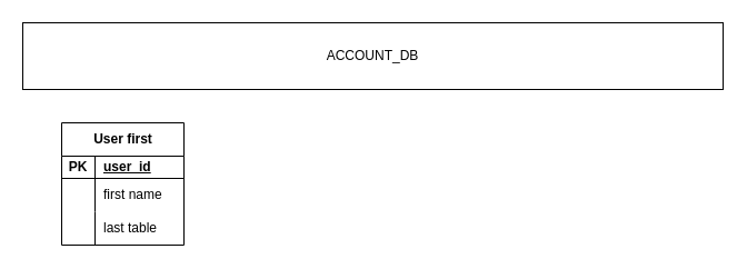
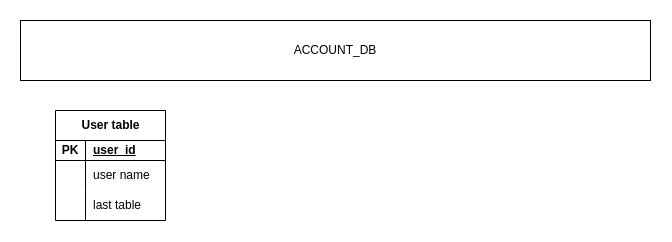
  <mxCell id="0" />
  <mxCell id="1" parent="0" />
- <mxCell id="2" value="User first" style="shape=table;startSize=30;container=1;collapsible=1;childLayout=tableLayout;fixedRows=1;rowLines=0;fontStyle=1;align=center;resizeLast=1;html=1;" parent="1" vertex="1"><mxGeometry x="55" y="110" width="110" height="110" as="geometry" /></mxCell>
+ <mxCell id="2" value="User table" style="shape=table;startSize=30;container=1;collapsible=1;childLayout=tableLayout;fixedRows=1;rowLines=0;fontStyle=1;align=center;resizeLast=1;html=1;" parent="1" vertex="1"><mxGeometry x="55" y="110" width="110" height="110" as="geometry" /></mxCell>
  <mxCell id="3" value="" style="shape=tableRow;horizontal=0;startSize=0;swimlaneHead=0;swimlaneBody=0;fillColor=none;collapsible=0;dropTarget=0;points=[[0,0.5],[1,0.5]];portConstraint=eastwest;top=0;left=0;right=0;bottom=1;" parent="2" vertex="1"><mxGeometry y="30" width="110" height="20" as="geometry" /></mxCell>
  <mxCell id="4" value="PK" style="shape=partialRectangle;connectable=0;fillColor=none;top=0;left=0;bottom=0;right=0;fontStyle=1;overflow=hidden;whiteSpace=wrap;html=1;" parent="3" vertex="1"><mxGeometry width="30" height="20" as="geometry"><mxRectangle width="30" height="20" as="alternateBounds" /></mxGeometry></mxCell>
  <mxCell id="5" value="user_id" style="shape=partialRectangle;connectable=0;fillColor=none;top=0;left=0;bottom=0;right=0;align=left;spacingLeft=6;fontStyle=5;overflow=hidden;whiteSpace=wrap;html=1;" parent="3" vertex="1"><mxGeometry x="30" width="80" height="20" as="geometry"><mxRectangle width="80" height="20" as="alternateBounds" /></mxGeometry></mxCell>
  <mxCell id="6" value="" style="shape=tableRow;horizontal=0;startSize=0;swimlaneHead=0;swimlaneBody=0;fillColor=none;collapsible=0;dropTarget=0;points=[[0,0.5],[1,0.5]];portConstraint=eastwest;top=0;left=0;right=0;bottom=0;" parent="2" vertex="1"><mxGeometry y="50" width="110" height="30" as="geometry" /></mxCell>
  <mxCell id="7" value="" style="shape=partialRectangle;connectable=0;fillColor=none;top=0;left=0;bottom=0;right=0;editable=1;overflow=hidden;whiteSpace=wrap;html=1;" parent="6" vertex="1"><mxGeometry width="30" height="30" as="geometry"><mxRectangle width="30" height="30" as="alternateBounds" /></mxGeometry></mxCell>
- <mxCell id="8" value="first name" style="shape=partialRectangle;connectable=0;fillColor=none;top=0;left=0;bottom=0;right=0;align=left;spacingLeft=6;overflow=hidden;whiteSpace=wrap;html=1;" parent="6" vertex="1"><mxGeometry x="30" width="80" height="30" as="geometry"><mxRectangle width="80" height="30" as="alternateBounds" /></mxGeometry></mxCell>
+ <mxCell id="8" value="user name" style="shape=partialRectangle;connectable=0;fillColor=none;top=0;left=0;bottom=0;right=0;align=left;spacingLeft=6;overflow=hidden;whiteSpace=wrap;html=1;" parent="6" vertex="1"><mxGeometry x="30" width="80" height="30" as="geometry"><mxRectangle width="80" height="30" as="alternateBounds" /></mxGeometry></mxCell>
  <mxCell id="9" value="" style="shape=tableRow;horizontal=0;startSize=0;swimlaneHead=0;swimlaneBody=0;fillColor=none;collapsible=0;dropTarget=0;points=[[0,0.5],[1,0.5]];portConstraint=eastwest;top=0;left=0;right=0;bottom=0;" parent="2" vertex="1"><mxGeometry y="80" width="110" height="30" as="geometry" /></mxCell>
  <mxCell id="10" value="" style="shape=partialRectangle;connectable=0;fillColor=none;top=0;left=0;bottom=0;right=0;editable=1;overflow=hidden;whiteSpace=wrap;html=1;" parent="9" vertex="1"><mxGeometry width="30" height="30" as="geometry"><mxRectangle width="30" height="30" as="alternateBounds" /></mxGeometry></mxCell>
  <mxCell id="11" value="last table" style="shape=partialRectangle;connectable=0;fillColor=none;top=0;left=0;bottom=0;right=0;align=left;spacingLeft=6;overflow=hidden;whiteSpace=wrap;html=1;" parent="9" vertex="1"><mxGeometry x="30" width="80" height="30" as="geometry"><mxRectangle width="80" height="30" as="alternateBounds" /></mxGeometry></mxCell>
  <mxCell id="12" value="ACCOUNT_DB" style="rounded=0;whiteSpace=wrap;html=1;" parent="1" vertex="1"><mxGeometry x="20" y="20" width="630" height="60" as="geometry" /></mxCell>
